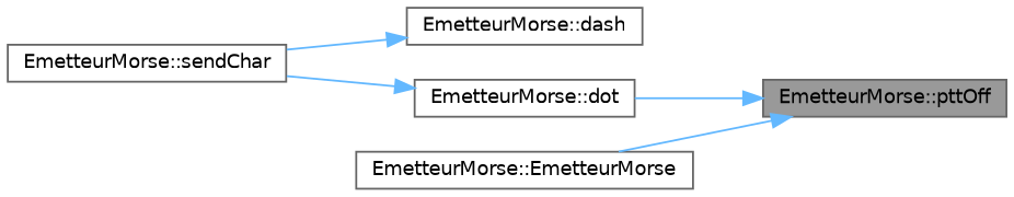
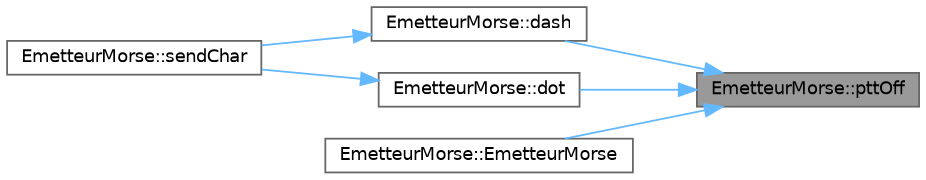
  digraph {
    rankdir=RL
    node [color=grey40 fillcolor=white fontname=Helvetica fontsize=10 shape=box style=filled]
    edge [color=steelblue1 dir=back fontname=Helvetica fontsize=10 labelfontname=Helvetica labelfontsize=10 style=solid]
    n1 [color=gray40 fillcolor=grey60 fontcolor=black height=0.2 label="EmetteurMorse::pttOff" width=0.4]
    n2 [height=0.2 label="EmetteurMorse::dash" width=0.4]
    n3 [height=0.2 label="EmetteurMorse::dot" width=0.4]
    n4 [height=0.2 label="EmetteurMorse::EmetteurMorse" width=0.4]
    n5 [height=0.2 label="EmetteurMorse::sendChar" width=0.4]
+   n1 -> n2
    n1 -> n3
    n1 -> n4
    n2 -> n5
    n3 -> n5
  }
